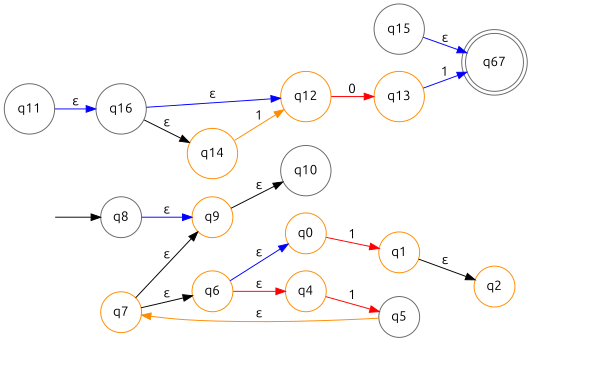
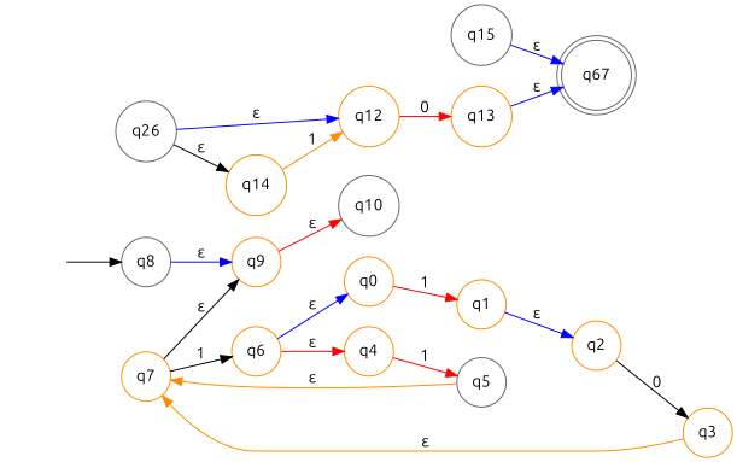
  digraph {
    fontname=Ubuntu
    rankdir=LR
    node [color=darkorange fontname=Ubuntu shape=circle]
    edge [color=blue fontname=Ubuntu]
    "" [color=gray40 shape=plaintext]
    n2 [color=gray40 label=q8]
    n3 [label=q9]
    n4 [color=gray40 label=q67 shape=doublecircle]
+   n5 [label=q3]
    n6 [label=q7]
    n7 [label=q6]
    n8 [color=gray40 label=q15]
    n9 [color=gray40 label=q5]
    n10 [label=q12]
    n11 [label=q13]
    n12 [label=q4]
    n13 [label=q2]
    n14 [label=q1]
    n15 [color=gray40 label=q10]
    n16 [label=q0]
-   n17 [color=gray40 label=q11]
-   n18 [color=gray40 label=q16]
+   n18 [color=gray40 label=q26]
    n19 [label=q14]
    "" -> n2 [color=black]
    n2 -> n3 [label="ε"]
-   n3 -> n15 [color=black label="ε"]
+   n3 -> n15 [color=red label="ε"]
+   n5 -> n6 [color=darkorange label="ε"]
    n6 -> n3 [color=black label="ε"]
-   n6 -> n7 [color=black label="ε"]
+   n6 -> n7 [color=black label=1]
    n7 -> n12 [color=red label="ε"]
    n7 -> n16 [label="ε"]
    n8 -> n4 [label="ε"]
    n9 -> n6 [color=darkorange label="ε"]
    n10 -> n11 [color=red label=0]
-   n11 -> n4 [label=1]
+   n11 -> n4 [label="ε"]
    n12 -> n9 [color=red label=1]
-   n14 -> n13 [color=black label="ε"]
+   n13 -> n5 [color=black label=0]
+   n14 -> n13 [label="ε"]
    n16 -> n14 [color=red label=1]
-   n17 -> n18 [label="ε"]
    n18 -> n10 [label="ε"]
    n18 -> n19 [color=black label="ε"]
    n19 -> n10 [color=darkorange label=1]
  }
